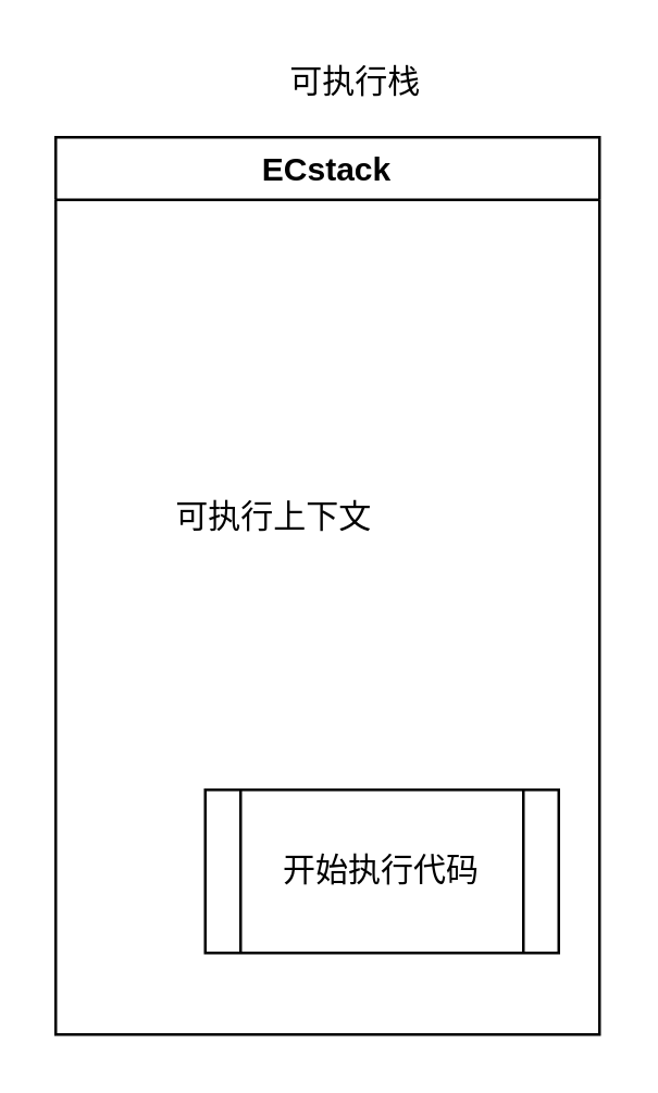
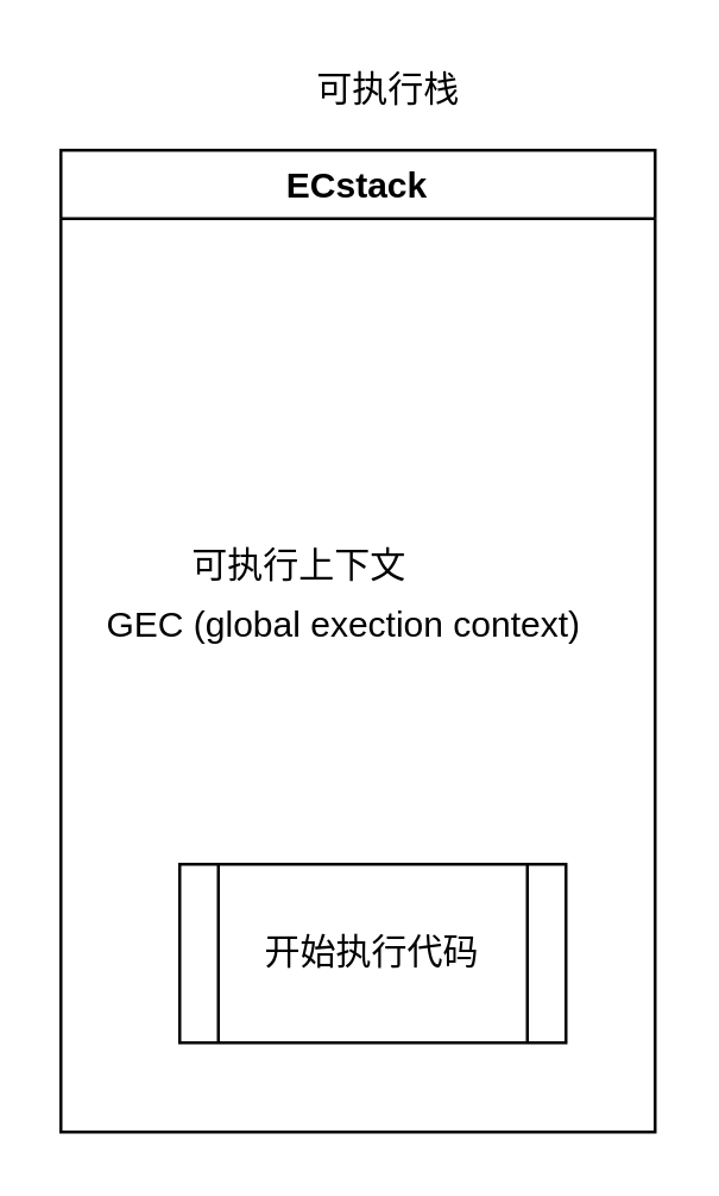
  <mxCell id="0" />
  <mxCell id="1" parent="0" />
  <mxCell id="2" value="ECstack" style="swimlane;" vertex="1" parent="1"><mxGeometry x="20" y="50" width="200" height="330" as="geometry" /></mxCell>
- <mxCell id="3" value="开始执行代码&lt;br&gt;" style="shape=process;whiteSpace=wrap;html=1;backgroundOutline=1;" vertex="1" parent="2"><mxGeometry x="55" y="240" width="130" height="60" as="geometry" /></mxCell>
+ <mxCell id="3" value="开始执行代码&lt;br&gt;" style="shape=process;whiteSpace=wrap;html=1;backgroundOutline=1;" vertex="1" parent="2"><mxGeometry x="40" y="240" width="130" height="60" as="geometry" /></mxCell>
+ <mxCell id="4" value="GEC (global exection context)" style="text;html=1;align=center;verticalAlign=middle;resizable=0;points=[];autosize=1;strokeColor=none;fillColor=none;" vertex="1" parent="2"><mxGeometry x="10" y="150" width="170" height="20" as="geometry" /></mxCell>
  <mxCell id="5" value="可执行栈" style="text;html=1;align=center;verticalAlign=middle;resizable=0;points=[];autosize=1;strokeColor=none;fillColor=none;" vertex="1" parent="1"><mxGeometry x="100" y="20" width="60" height="20" as="geometry" /></mxCell>
  <mxCell id="6" value="可执行上下文" style="text;html=1;align=center;verticalAlign=middle;resizable=0;points=[];autosize=1;strokeColor=none;fillColor=none;" vertex="1" parent="1"><mxGeometry x="55" y="180" width="90" height="20" as="geometry" /></mxCell>
